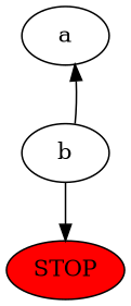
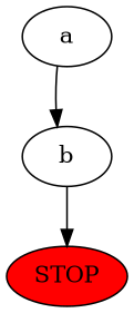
  digraph {
    n1 [label=a]
    n2 [label=b]
    n3 [fillcolor=red label=STOP style=filled]
-   n2 -> n1
+   n1 -> n2
    n2 -> n3
  }
